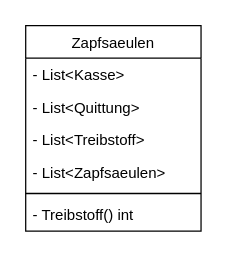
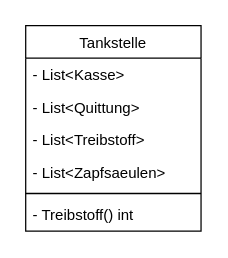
  <mxCell id="0" />
  <mxCell id="1" parent="0" />
- <mxCell id="2" value="Zapfsaeulen" style="swimlane;fontStyle=0;childLayout=stackLayout;horizontal=1;startSize=26;fillColor=none;horizontalStack=0;resizeParent=1;resizeParentMax=0;resizeLast=0;collapsible=1;marginBottom=0;" vertex="1" parent="1"><mxGeometry x="20" y="20" width="140" height="164" as="geometry" /></mxCell>
+ <mxCell id="2" value="Tankstelle" style="swimlane;fontStyle=0;childLayout=stackLayout;horizontal=1;startSize=26;fillColor=none;horizontalStack=0;resizeParent=1;resizeParentMax=0;resizeLast=0;collapsible=1;marginBottom=0;" vertex="1" parent="1"><mxGeometry x="20" y="20" width="140" height="164" as="geometry" /></mxCell>
  <mxCell id="3" value="- List&lt;Kasse&gt;" style="text;strokeColor=none;fillColor=none;align=left;verticalAlign=top;spacingLeft=4;spacingRight=4;overflow=hidden;rotatable=0;points=[[0,0.5],[1,0.5]];portConstraint=eastwest;" vertex="1" parent="2"><mxGeometry y="26" width="140" height="26" as="geometry" /></mxCell>
  <mxCell id="4" value="- List&lt;Quittung&gt;" style="text;strokeColor=none;fillColor=none;align=left;verticalAlign=top;spacingLeft=4;spacingRight=4;overflow=hidden;rotatable=0;points=[[0,0.5],[1,0.5]];portConstraint=eastwest;" vertex="1" parent="2"><mxGeometry y="52" width="140" height="26" as="geometry" /></mxCell>
  <mxCell id="5" value="- List&lt;Treibstoff&gt;" style="text;strokeColor=none;fillColor=none;align=left;verticalAlign=top;spacingLeft=4;spacingRight=4;overflow=hidden;rotatable=0;points=[[0,0.5],[1,0.5]];portConstraint=eastwest;" vertex="1" parent="2"><mxGeometry y="78" width="140" height="26" as="geometry" /></mxCell>
  <mxCell id="6" value="- List&lt;Zapfsaeulen&gt;" style="text;strokeColor=none;fillColor=none;align=left;verticalAlign=top;spacingLeft=4;spacingRight=4;overflow=hidden;rotatable=0;points=[[0,0.5],[1,0.5]];portConstraint=eastwest;" vertex="1" parent="2"><mxGeometry y="104" width="140" height="26" as="geometry" /></mxCell>
  <mxCell id="7" value="" style="line;strokeWidth=1;fillColor=none;align=left;verticalAlign=middle;spacingTop=-1;spacingLeft=3;spacingRight=3;rotatable=0;labelPosition=right;points=[];portConstraint=eastwest;" vertex="1" parent="2"><mxGeometry y="130" width="140" height="8" as="geometry" /></mxCell>
  <mxCell id="8" value="- Treibstoff() int" style="text;strokeColor=none;fillColor=none;align=left;verticalAlign=top;spacingLeft=4;spacingRight=4;overflow=hidden;rotatable=0;points=[[0,0.5],[1,0.5]];portConstraint=eastwest;" vertex="1" parent="2"><mxGeometry y="138" width="140" height="26" as="geometry" /></mxCell>
